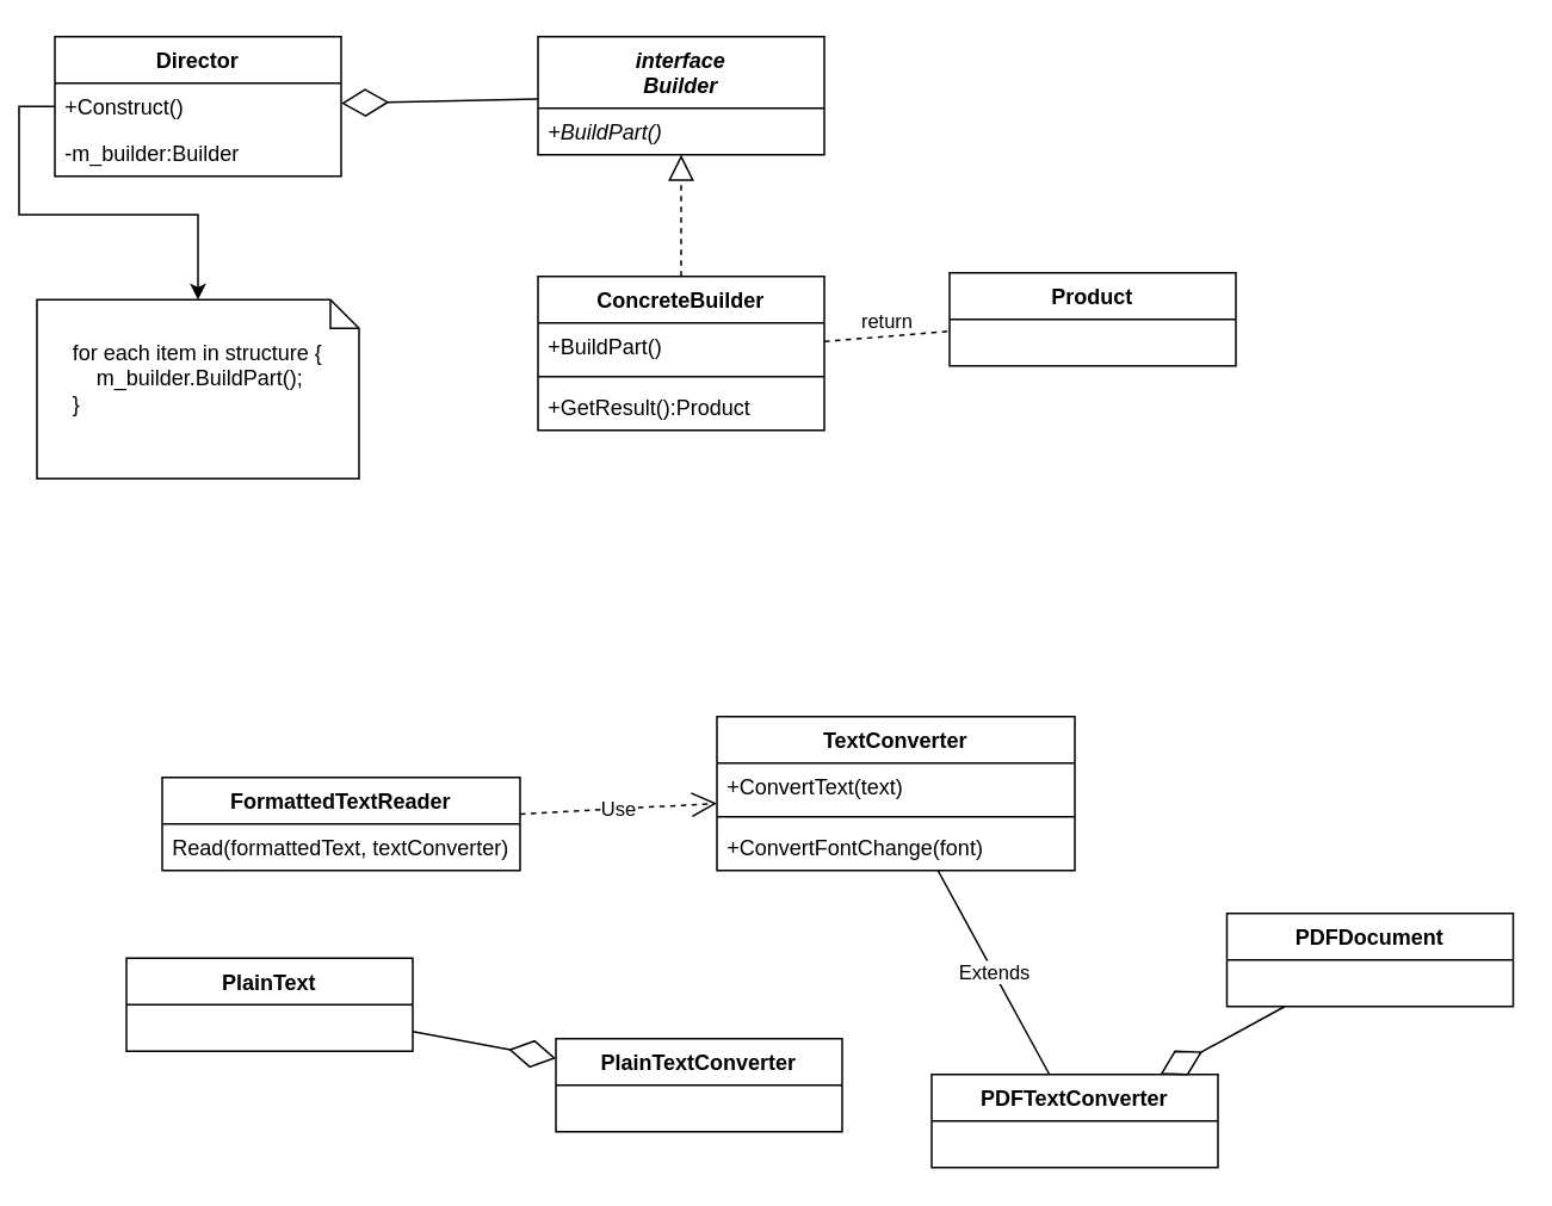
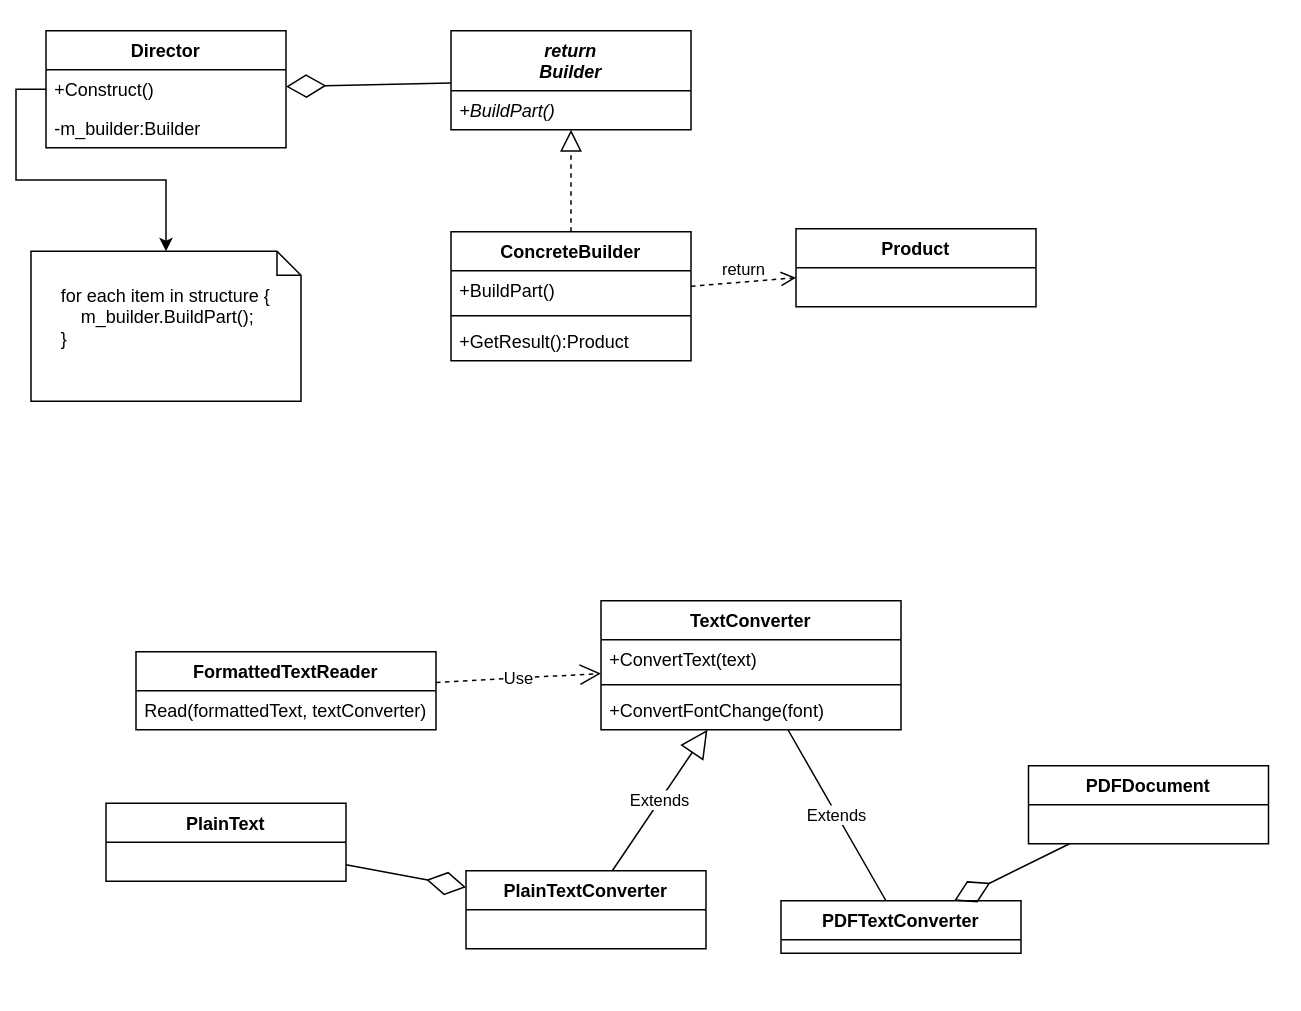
  <mxCell id="0" />
  <mxCell id="1" parent="0" />
  <mxCell id="2" value="Director" style="swimlane;fontStyle=1;align=center;verticalAlign=top;childLayout=stackLayout;horizontal=1;startSize=26;horizontalStack=0;resizeParent=1;resizeParentMax=0;resizeLast=0;collapsible=1;marginBottom=0;" vertex="1" parent="1"><mxGeometry x="30" y="20" width="160" height="78" as="geometry" /></mxCell>
  <mxCell id="3" value="+Construct()" style="text;strokeColor=none;fillColor=none;align=left;verticalAlign=top;spacingLeft=4;spacingRight=4;overflow=hidden;rotatable=0;points=[[0,0.5],[1,0.5]];portConstraint=eastwest;" vertex="1" parent="2"><mxGeometry y="26" width="160" height="26" as="geometry" /></mxCell>
  <mxCell id="4" value="-m_builder:Builder" style="text;strokeColor=none;fillColor=none;align=left;verticalAlign=top;spacingLeft=4;spacingRight=4;overflow=hidden;rotatable=0;points=[[0,0.5],[1,0.5]];portConstraint=eastwest;" vertex="1" parent="2"><mxGeometry y="52" width="160" height="26" as="geometry" /></mxCell>
- <mxCell id="5" value="interface&#10;Builder" style="swimlane;fontStyle=3;align=center;verticalAlign=top;childLayout=stackLayout;horizontal=1;startSize=40;horizontalStack=0;resizeParent=1;resizeParentMax=0;resizeLast=0;collapsible=1;marginBottom=0;" vertex="1" parent="1"><mxGeometry x="300" y="20" width="160" height="66" as="geometry" /></mxCell>
+ <mxCell id="5" value="return&#10;Builder" style="swimlane;fontStyle=3;align=center;verticalAlign=top;childLayout=stackLayout;horizontal=1;startSize=40;horizontalStack=0;resizeParent=1;resizeParentMax=0;resizeLast=0;collapsible=1;marginBottom=0;" vertex="1" parent="1"><mxGeometry x="300" y="20" width="160" height="66" as="geometry" /></mxCell>
  <mxCell id="6" value="+BuildPart()" style="text;strokeColor=none;fillColor=none;align=left;verticalAlign=top;spacingLeft=4;spacingRight=4;overflow=hidden;rotatable=0;points=[[0,0.5],[1,0.5]];portConstraint=eastwest;fontStyle=2" vertex="1" parent="5"><mxGeometry y="40" width="160" height="26" as="geometry" /></mxCell>
  <mxCell id="7" value="" style="endArrow=diamondThin;endFill=0;endSize=24;html=1;" edge="1" parent="1" source="5" target="2"><mxGeometry width="160" relative="1" as="geometry"><mxPoint x="110" y="230" as="sourcePoint" /><mxPoint x="270" y="230" as="targetPoint" /></mxGeometry></mxCell>
  <mxCell id="8" value="ConcreteBuilder" style="swimlane;fontStyle=1;align=center;verticalAlign=top;childLayout=stackLayout;horizontal=1;startSize=26;horizontalStack=0;resizeParent=1;resizeParentMax=0;resizeLast=0;collapsible=1;marginBottom=0;" vertex="1" parent="1"><mxGeometry x="300" y="154" width="160" height="86" as="geometry" /></mxCell>
  <mxCell id="9" value="+BuildPart()" style="text;strokeColor=none;fillColor=none;align=left;verticalAlign=top;spacingLeft=4;spacingRight=4;overflow=hidden;rotatable=0;points=[[0,0.5],[1,0.5]];portConstraint=eastwest;" vertex="1" parent="8"><mxGeometry y="26" width="160" height="26" as="geometry" /></mxCell>
  <mxCell id="10" value="" style="line;strokeWidth=1;fillColor=none;align=left;verticalAlign=middle;spacingTop=-1;spacingLeft=3;spacingRight=3;rotatable=0;labelPosition=right;points=[];portConstraint=eastwest;" vertex="1" parent="8"><mxGeometry y="52" width="160" height="8" as="geometry" /></mxCell>
  <mxCell id="11" value="+GetResult():Product" style="text;strokeColor=none;fillColor=none;align=left;verticalAlign=top;spacingLeft=4;spacingRight=4;overflow=hidden;rotatable=0;points=[[0,0.5],[1,0.5]];portConstraint=eastwest;" vertex="1" parent="8"><mxGeometry y="60" width="160" height="26" as="geometry" /></mxCell>
  <mxCell id="12" value="" style="endArrow=block;dashed=1;endFill=0;endSize=12;html=1;" edge="1" parent="1" source="8" target="5"><mxGeometry width="160" relative="1" as="geometry"><mxPoint x="130" y="150" as="sourcePoint" /><mxPoint x="290" y="150" as="targetPoint" /></mxGeometry></mxCell>
  <mxCell id="13" value="Product" style="swimlane;fontStyle=1;align=center;verticalAlign=top;childLayout=stackLayout;horizontal=1;startSize=26;horizontalStack=0;resizeParent=1;resizeParentMax=0;resizeLast=0;collapsible=1;marginBottom=0;" vertex="1" parent="1"><mxGeometry x="530" y="152" width="160" height="52" as="geometry" /></mxCell>
- <mxCell id="14" value="return" style="html=1;verticalAlign=bottom;endArrow=none;dashed=1;endSize=8;" edge="1" parent="1" source="8" target="13"><mxGeometry relative="1" as="geometry"><mxPoint x="160" y="270" as="sourcePoint" /><mxPoint x="80" y="270" as="targetPoint" /></mxGeometry></mxCell>
+ <mxCell id="14" value="return" style="html=1;verticalAlign=bottom;endArrow=open;dashed=1;endSize=8;" edge="1" parent="1" source="8" target="13"><mxGeometry relative="1" as="geometry"><mxPoint x="160" y="270" as="sourcePoint" /><mxPoint x="80" y="270" as="targetPoint" /></mxGeometry></mxCell>
  <mxCell id="15" value="&lt;div style=&quot;text-align: left&quot;&gt;&lt;span&gt;for each item in structure {&lt;/span&gt;&lt;/div&gt;&lt;div style=&quot;text-align: left&quot;&gt;&lt;span&gt;&amp;nbsp; &amp;nbsp; m_builder.BuildPart();&lt;/span&gt;&lt;/div&gt;&lt;div style=&quot;text-align: left&quot;&gt;&lt;span&gt;}&lt;/span&gt;&lt;/div&gt;" style="shape=note2;boundedLbl=1;whiteSpace=wrap;html=1;size=16;verticalAlign=top;align=center;" vertex="1" parent="1"><mxGeometry x="20" y="167" width="180" height="100" as="geometry" /></mxCell>
  <mxCell id="16" style="edgeStyle=orthogonalEdgeStyle;rounded=0;orthogonalLoop=1;jettySize=auto;html=1;" edge="1" parent="1" source="3" target="15"><mxGeometry relative="1" as="geometry" /></mxCell>
  <mxCell id="17" value="FormattedTextReader" style="swimlane;fontStyle=1;align=center;verticalAlign=top;childLayout=stackLayout;horizontal=1;startSize=26;horizontalStack=0;resizeParent=1;resizeParentMax=0;resizeLast=0;collapsible=1;marginBottom=0;" vertex="1" parent="1"><mxGeometry x="90" y="434" width="200" height="52" as="geometry" /></mxCell>
  <mxCell id="18" value="Read(formattedText, textConverter)" style="text;strokeColor=none;fillColor=none;align=left;verticalAlign=top;spacingLeft=4;spacingRight=4;overflow=hidden;rotatable=0;points=[[0,0.5],[1,0.5]];portConstraint=eastwest;" vertex="1" parent="17"><mxGeometry y="26" width="200" height="26" as="geometry" /></mxCell>
  <mxCell id="19" value="TextConverter" style="swimlane;fontStyle=1;align=center;verticalAlign=top;childLayout=stackLayout;horizontal=1;startSize=26;horizontalStack=0;resizeParent=1;resizeParentMax=0;resizeLast=0;collapsible=1;marginBottom=0;" vertex="1" parent="1"><mxGeometry x="400" y="400" width="200" height="86" as="geometry" /></mxCell>
  <mxCell id="20" value="+ConvertText(text)" style="text;strokeColor=none;fillColor=none;align=left;verticalAlign=top;spacingLeft=4;spacingRight=4;overflow=hidden;rotatable=0;points=[[0,0.5],[1,0.5]];portConstraint=eastwest;" vertex="1" parent="19"><mxGeometry y="26" width="200" height="26" as="geometry" /></mxCell>
  <mxCell id="21" value="" style="line;strokeWidth=1;fillColor=none;align=left;verticalAlign=middle;spacingTop=-1;spacingLeft=3;spacingRight=3;rotatable=0;labelPosition=right;points=[];portConstraint=eastwest;" vertex="1" parent="19"><mxGeometry y="52" width="200" height="8" as="geometry" /></mxCell>
  <mxCell id="22" value="+ConvertFontChange(font)" style="text;strokeColor=none;fillColor=none;align=left;verticalAlign=top;spacingLeft=4;spacingRight=4;overflow=hidden;rotatable=0;points=[[0,0.5],[1,0.5]];portConstraint=eastwest;" vertex="1" parent="19"><mxGeometry y="60" width="200" height="26" as="geometry" /></mxCell>
  <mxCell id="23" value="PlainTextConverter" style="swimlane;fontStyle=1;align=center;verticalAlign=top;childLayout=stackLayout;horizontal=1;startSize=26;horizontalStack=0;resizeParent=1;resizeParentMax=0;resizeLast=0;collapsible=1;marginBottom=0;" vertex="1" parent="1"><mxGeometry x="310" y="580" width="160" height="52" as="geometry" /></mxCell>
- <mxCell id="24" value="PDFTextConverter" style="swimlane;fontStyle=1;align=center;verticalAlign=top;childLayout=stackLayout;horizontal=1;startSize=26;horizontalStack=0;resizeParent=1;resizeParentMax=0;resizeLast=0;collapsible=1;marginBottom=0;" vertex="1" parent="1"><mxGeometry x="520" y="600" width="160" height="52" as="geometry" /></mxCell>
+ <mxCell id="24" value="PDFTextConverter" style="swimlane;fontStyle=1;align=center;verticalAlign=top;childLayout=stackLayout;horizontal=1;startSize=26;horizontalStack=0;resizeParent=1;resizeParentMax=0;resizeLast=0;collapsible=1;marginBottom=0;" vertex="1" parent="1"><mxGeometry x="520" y="600" width="160" height="35" as="geometry" /></mxCell>
+ <mxCell id="25" value="Extends" style="endArrow=block;endSize=16;endFill=0;html=1;" edge="1" parent="1" source="23" target="19"><mxGeometry width="160" relative="1" as="geometry"><mxPoint x="330" y="550" as="sourcePoint" /><mxPoint x="490" y="550" as="targetPoint" /></mxGeometry></mxCell>
  <mxCell id="26" value="Extends" style="endArrow=none;endSize=16;endFill=0;html=1;" edge="1" parent="1" source="24" target="19"><mxGeometry width="160" relative="1" as="geometry"><mxPoint x="414.819" y="620" as="sourcePoint" /><mxPoint x="485.492" y="496" as="targetPoint" /></mxGeometry></mxCell>
  <mxCell id="27" value="PDFDocument" style="swimlane;fontStyle=1;align=center;verticalAlign=top;childLayout=stackLayout;horizontal=1;startSize=26;horizontalStack=0;resizeParent=1;resizeParentMax=0;resizeLast=0;collapsible=1;marginBottom=0;" vertex="1" parent="1"><mxGeometry x="685" y="510" width="160" height="52" as="geometry" /></mxCell>
  <mxCell id="28" value="" style="endArrow=diamondThin;endFill=0;endSize=24;html=1;" edge="1" parent="1" source="27" target="24"><mxGeometry width="160" relative="1" as="geometry"><mxPoint x="570" y="740" as="sourcePoint" /><mxPoint x="730" y="740" as="targetPoint" /></mxGeometry></mxCell>
  <mxCell id="29" value="PlainText" style="swimlane;fontStyle=1;align=center;verticalAlign=top;childLayout=stackLayout;horizontal=1;startSize=26;horizontalStack=0;resizeParent=1;resizeParentMax=0;resizeLast=0;collapsible=1;marginBottom=0;" vertex="1" parent="1"><mxGeometry x="70" y="535" width="160" height="52" as="geometry" /></mxCell>
  <mxCell id="30" value="" style="endArrow=diamondThin;endFill=0;endSize=24;html=1;" edge="1" parent="1" source="29" target="23"><mxGeometry width="160" relative="1" as="geometry"><mxPoint x="140" y="700" as="sourcePoint" /><mxPoint x="300" y="700" as="targetPoint" /></mxGeometry></mxCell>
  <mxCell id="31" value="Use" style="endArrow=open;endSize=12;dashed=1;html=1;" edge="1" parent="1" source="17" target="19"><mxGeometry width="160" relative="1" as="geometry"><mxPoint x="230" y="490" as="sourcePoint" /><mxPoint x="390" y="490" as="targetPoint" /></mxGeometry></mxCell>
